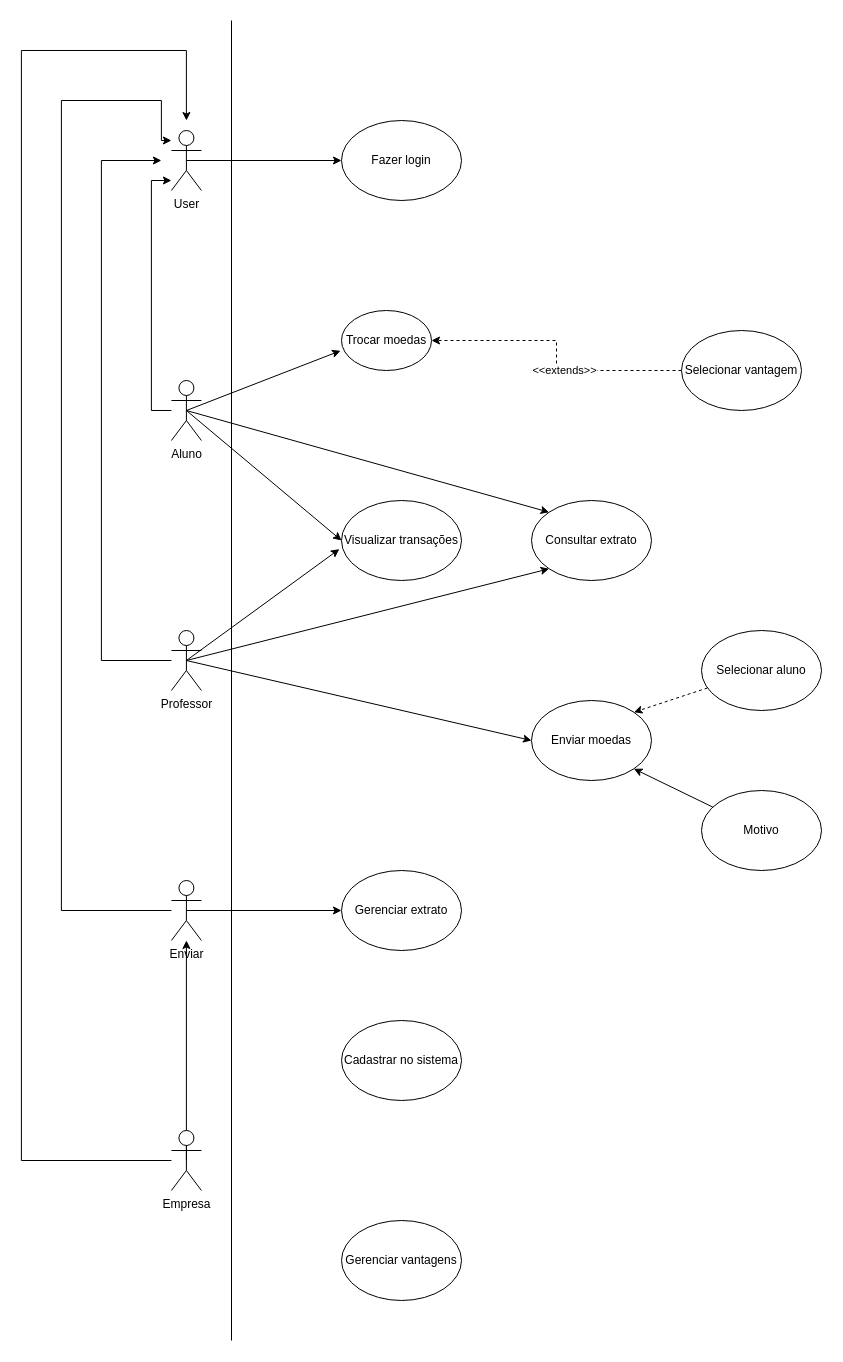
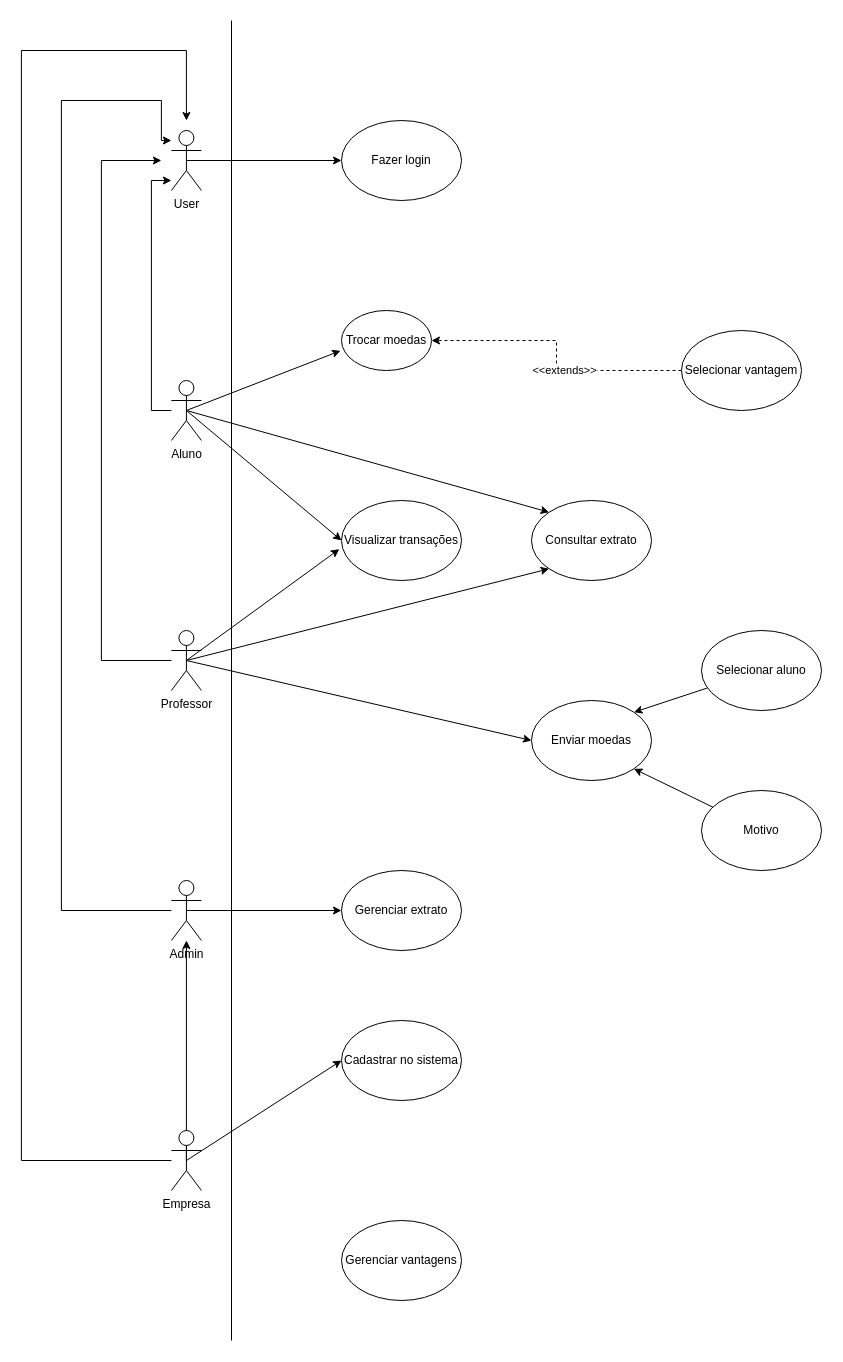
  <mxCell id="0" />
  <mxCell id="1" parent="0" />
  <mxCell id="2" value="User" style="shape=umlActor;verticalLabelPosition=bottom;verticalAlign=top;html=1;outlineConnect=0;" parent="1" vertex="1"><mxGeometry x="170.92" y="130" width="30" height="60" as="geometry" /></mxCell>
  <mxCell id="3" style="edgeStyle=orthogonalEdgeStyle;rounded=0;orthogonalLoop=1;jettySize=auto;html=1;entryX=0;entryY=0.5;entryDx=0;entryDy=0;exitX=0.5;exitY=0.5;exitDx=0;exitDy=0;exitPerimeter=0;" parent="1" source="2" target="20" edge="1"><mxGeometry relative="1" as="geometry" /></mxCell>
  <mxCell id="4" style="rounded=0;orthogonalLoop=1;jettySize=auto;html=1;entryX=-0.011;entryY=0.671;entryDx=0;entryDy=0;entryPerimeter=0;exitX=0.5;exitY=0.5;exitDx=0;exitDy=0;exitPerimeter=0;" parent="1" source="8" target="23" edge="1"><mxGeometry relative="1" as="geometry"><mxPoint x="411" y="390" as="targetPoint" /></mxGeometry></mxCell>
  <mxCell id="5" style="rounded=0;orthogonalLoop=1;jettySize=auto;html=1;entryX=0;entryY=0.5;entryDx=0;entryDy=0;exitX=0.5;exitY=0.5;exitDx=0;exitDy=0;exitPerimeter=0;" parent="1" source="8" target="27" edge="1"><mxGeometry relative="1" as="geometry"><mxPoint x="431" y="550" as="targetPoint" /></mxGeometry></mxCell>
  <mxCell id="6" style="rounded=0;orthogonalLoop=1;jettySize=auto;html=1;exitX=0.5;exitY=0.5;exitDx=0;exitDy=0;exitPerimeter=0;entryX=0;entryY=0;entryDx=0;entryDy=0;" parent="1" source="8" target="21" edge="1"><mxGeometry relative="1" as="geometry"><Array as="points" /></mxGeometry></mxCell>
  <mxCell id="7" style="rounded=0;orthogonalLoop=1;jettySize=auto;html=1;edgeStyle=orthogonalEdgeStyle;" parent="1" source="8" target="2" edge="1"><mxGeometry relative="1" as="geometry"><mxPoint x="140.92" y="160" as="targetPoint" /><Array as="points"><mxPoint x="150.92" y="410" /><mxPoint x="150.92" y="180" /></Array></mxGeometry></mxCell>
  <mxCell id="8" value="Aluno" style="shape=umlActor;verticalLabelPosition=bottom;verticalAlign=top;html=1;outlineConnect=0;" parent="1" vertex="1"><mxGeometry x="170.92" y="380" width="30" height="60" as="geometry" /></mxCell>
  <mxCell id="9" style="rounded=0;orthogonalLoop=1;jettySize=auto;html=1;entryX=0;entryY=1;entryDx=0;entryDy=0;exitX=0.5;exitY=0.5;exitDx=0;exitDy=0;exitPerimeter=0;" parent="1" source="12" target="21" edge="1"><mxGeometry relative="1" as="geometry"><mxPoint x="451" y="650" as="targetPoint" /><mxPoint x="251" y="650" as="sourcePoint" /></mxGeometry></mxCell>
  <mxCell id="10" style="rounded=0;orthogonalLoop=1;jettySize=auto;html=1;entryX=0;entryY=0.5;entryDx=0;entryDy=0;exitX=0.5;exitY=0.5;exitDx=0;exitDy=0;exitPerimeter=0;" parent="1" source="12" target="29" edge="1"><mxGeometry relative="1" as="geometry"><mxPoint x="401" y="740" as="targetPoint" /></mxGeometry></mxCell>
  <mxCell id="11" style="edgeStyle=orthogonalEdgeStyle;rounded=0;orthogonalLoop=1;jettySize=auto;html=1;" parent="1" source="12" edge="1"><mxGeometry relative="1" as="geometry"><mxPoint x="160.92" y="160" as="targetPoint" /><mxPoint x="160.92" y="650" as="sourcePoint" /><Array as="points"><mxPoint x="100.92" y="660" /><mxPoint x="100.92" y="160" /><mxPoint x="160.92" y="160" /></Array></mxGeometry></mxCell>
  <mxCell id="12" value="Professor" style="shape=umlActor;verticalLabelPosition=bottom;verticalAlign=top;html=1;outlineConnect=0;" parent="1" vertex="1"><mxGeometry x="170.92" y="630" width="30" height="60" as="geometry" /></mxCell>
  <mxCell id="13" style="edgeStyle=orthogonalEdgeStyle;rounded=0;orthogonalLoop=1;jettySize=auto;html=1;entryX=0;entryY=0.5;entryDx=0;entryDy=0;exitX=0.5;exitY=0.5;exitDx=0;exitDy=0;exitPerimeter=0;" parent="1" source="15" target="22" edge="1"><mxGeometry relative="1" as="geometry"><mxPoint x="451" y="810" as="targetPoint" /></mxGeometry></mxCell>
  <mxCell id="14" style="edgeStyle=orthogonalEdgeStyle;rounded=0;orthogonalLoop=1;jettySize=auto;html=1;" parent="1" source="15" target="2" edge="1"><mxGeometry relative="1" as="geometry"><mxPoint x="160.92" y="130" as="targetPoint" /><mxPoint x="160.92" y="910" as="sourcePoint" /><Array as="points"><mxPoint x="60.92" y="910" /><mxPoint x="60.92" y="100" /><mxPoint x="160.92" y="100" /><mxPoint x="160.92" y="140" /></Array></mxGeometry></mxCell>
- <mxCell id="15" value="Enviar" style="shape=umlActor;verticalLabelPosition=bottom;verticalAlign=top;html=1;outlineConnect=0;" parent="1" vertex="1"><mxGeometry x="170.92" y="880" width="30" height="60" as="geometry" /></mxCell>
+ <mxCell id="15" value="Admin" style="shape=umlActor;verticalLabelPosition=bottom;verticalAlign=top;html=1;outlineConnect=0;" parent="1" vertex="1"><mxGeometry x="170.92" y="880" width="30" height="60" as="geometry" /></mxCell>
+ <mxCell id="16" style="rounded=0;orthogonalLoop=1;jettySize=auto;html=1;entryX=0;entryY=0.5;entryDx=0;entryDy=0;exitX=0.5;exitY=0.5;exitDx=0;exitDy=0;exitPerimeter=0;" parent="1" source="19" target="34" edge="1"><mxGeometry relative="1" as="geometry"><mxPoint x="391" y="1040" as="targetPoint" /></mxGeometry></mxCell>
  <mxCell id="17" style="rounded=0;orthogonalLoop=1;jettySize=auto;html=1;exitX=0.5;exitY=0.5;exitDx=0;exitDy=0;exitPerimeter=0;" parent="1" source="19" target="15" edge="1"><mxGeometry relative="1" as="geometry" /></mxCell>
  <mxCell id="18" style="edgeStyle=orthogonalEdgeStyle;rounded=0;orthogonalLoop=1;jettySize=auto;html=1;" parent="1" source="19" edge="1"><mxGeometry relative="1" as="geometry"><mxPoint x="185.92" y="120" as="targetPoint" /><mxPoint x="85.92" y="1160" as="sourcePoint" /><Array as="points"><mxPoint x="20.92" y="1160" /><mxPoint x="20.92" y="50" /><mxPoint x="185.92" y="50" /></Array></mxGeometry></mxCell>
  <mxCell id="19" value="Empresa" style="shape=umlActor;verticalLabelPosition=bottom;verticalAlign=top;html=1;outlineConnect=0;" parent="1" vertex="1"><mxGeometry x="170.92" y="1130" width="30" height="60" as="geometry" /></mxCell>
  <mxCell id="20" value="Fazer login" style="ellipse;whiteSpace=wrap;html=1;" parent="1" vertex="1"><mxGeometry x="341" y="120" width="120" height="80" as="geometry" /></mxCell>
  <mxCell id="21" value="Consultar extrato" style="ellipse;whiteSpace=wrap;html=1;" parent="1" vertex="1"><mxGeometry x="531" y="500" width="120" height="80" as="geometry" /></mxCell>
  <mxCell id="22" value="Gerenciar extrato" style="ellipse;whiteSpace=wrap;html=1;" parent="1" vertex="1"><mxGeometry x="341" y="870" width="120" height="80" as="geometry" /></mxCell>
  <mxCell id="23" value="Trocar moedas" style="ellipse;whiteSpace=wrap;html=1;" parent="1" vertex="1"><mxGeometry x="341" y="310" width="90" height="60" as="geometry" /></mxCell>
  <mxCell id="24" style="edgeStyle=orthogonalEdgeStyle;rounded=0;orthogonalLoop=1;jettySize=auto;html=1;exitX=0;exitY=0.5;exitDx=0;exitDy=0;entryX=1;entryY=0.5;entryDx=0;entryDy=0;dashed=1;" parent="1" source="26" target="23" edge="1"><mxGeometry relative="1" as="geometry" /></mxCell>
  <mxCell id="25" value="&amp;lt;&amp;lt;extends&amp;gt;&amp;gt;" style="edgeLabel;html=1;align=center;verticalAlign=middle;resizable=0;points=[];" parent="24" vertex="1" connectable="0"><mxGeometry x="-0.154" y="-1" relative="1" as="geometry"><mxPoint as="offset" /></mxGeometry></mxCell>
  <mxCell id="26" value="Selecionar vantagem" style="ellipse;whiteSpace=wrap;html=1;" parent="1" vertex="1"><mxGeometry x="681" y="330" width="120" height="80" as="geometry" /></mxCell>
  <mxCell id="27" value="Visualizar transações" style="ellipse;whiteSpace=wrap;html=1;" parent="1" vertex="1"><mxGeometry x="341" y="500" width="120" height="80" as="geometry" /></mxCell>
  <mxCell id="28" style="rounded=0;orthogonalLoop=1;jettySize=auto;html=1;entryX=-0.018;entryY=0.608;entryDx=0;entryDy=0;entryPerimeter=0;exitX=0.5;exitY=0.5;exitDx=0;exitDy=0;exitPerimeter=0;" parent="1" source="12" target="27" edge="1"><mxGeometry relative="1" as="geometry" /></mxCell>
  <mxCell id="29" value="Enviar moedas" style="ellipse;whiteSpace=wrap;html=1;" parent="1" vertex="1"><mxGeometry x="531" y="700" width="120" height="80" as="geometry" /></mxCell>
- <mxCell id="30" style="rounded=0;orthogonalLoop=1;jettySize=auto;html=1;entryX=1;entryY=0;entryDx=0;entryDy=0;dashed=1;" parent="1" source="31" target="29" edge="1"><mxGeometry relative="1" as="geometry" /></mxCell>
+ <mxCell id="30" style="rounded=0;orthogonalLoop=1;jettySize=auto;html=1;entryX=1;entryY=0;entryDx=0;entryDy=0;" parent="1" source="31" target="29" edge="1"><mxGeometry relative="1" as="geometry" /></mxCell>
  <mxCell id="31" value="Selecionar aluno" style="ellipse;whiteSpace=wrap;html=1;" parent="1" vertex="1"><mxGeometry x="701" y="630" width="120" height="80" as="geometry" /></mxCell>
  <mxCell id="32" value="Motivo" style="ellipse;whiteSpace=wrap;html=1;" parent="1" vertex="1"><mxGeometry x="701" y="790" width="120" height="80" as="geometry" /></mxCell>
  <mxCell id="33" style="rounded=0;orthogonalLoop=1;jettySize=auto;html=1;entryX=1;entryY=1;entryDx=0;entryDy=0;" parent="1" source="32" target="29" edge="1"><mxGeometry relative="1" as="geometry" /></mxCell>
  <mxCell id="34" value="Cadastrar no sistema" style="ellipse;whiteSpace=wrap;html=1;" parent="1" vertex="1"><mxGeometry x="341" y="1020" width="120" height="80" as="geometry" /></mxCell>
  <mxCell id="35" value="Gerenciar vantagens" style="ellipse;whiteSpace=wrap;html=1;" parent="1" vertex="1"><mxGeometry x="341" y="1220" width="120" height="80" as="geometry" /></mxCell>
  <mxCell id="36" value="" style="endArrow=none;html=1;rounded=0;" parent="1" edge="1"><mxGeometry width="50" height="50" relative="1" as="geometry"><mxPoint x="231" y="1340" as="sourcePoint" /><mxPoint x="231" y="20" as="targetPoint" /></mxGeometry></mxCell>
